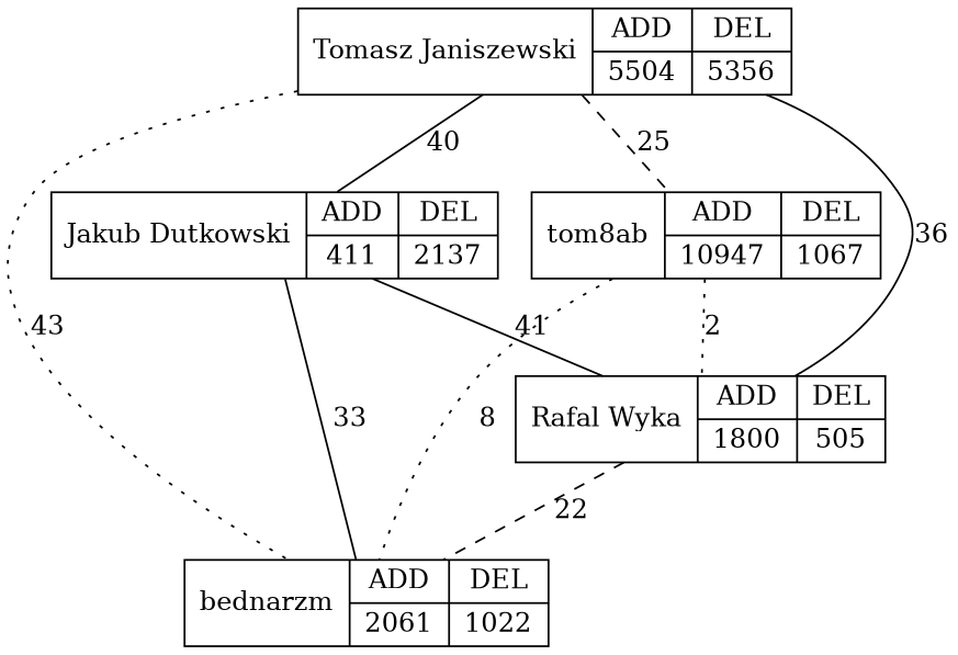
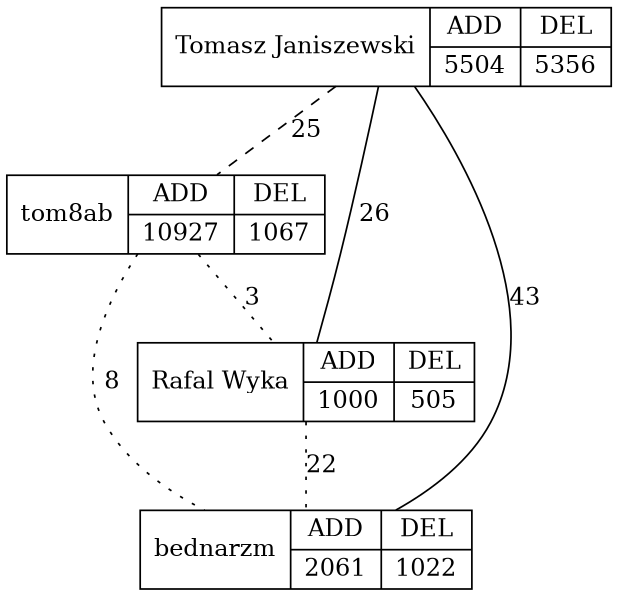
  strict graph {
    node [shape=record]
    n1 [label="Tomasz Janiszewski | {ADD|5504}|{DEL|5356}"]
-   n2 [label="Jakub Dutkowski|{ADD|411}|{DEL|2137}"]
-   n3 [label="tom8ab|{ADD|10947}|{DEL|1067}"]
-   n4 [label="Rafal Wyka|{ADD|1800}|{DEL|505}"]
+   n3 [label="tom8ab|{ADD|10927}|{DEL|1067}"]
+   n4 [label="Rafal Wyka|{ADD|1000}|{DEL|505}"]
    n5 [label="bednarzm|{ADD|2061}|{DEL|1022}"]
-   n1 -- n2 [label=40]
    n1 -- n3 [label=25 style=dashed]
-   n1 -- n4 [label=36]
-   n1 -- n5 [label=43 style=dotted]
-   n2 -- n4 [label=41]
-   n2 -- n5 [label=33]
-   n3 -- n4 [label=2 style=dotted]
+   n1 -- n4 [label=26]
+   n1 -- n5 [label=43]
+   n3 -- n4 [label=3 style=dotted]
    n3 -- n5 [label=8 style=dotted]
-   n4 -- n5 [label=22 style=dashed]
+   n4 -- n5 [label=22 style=dotted]
  }
